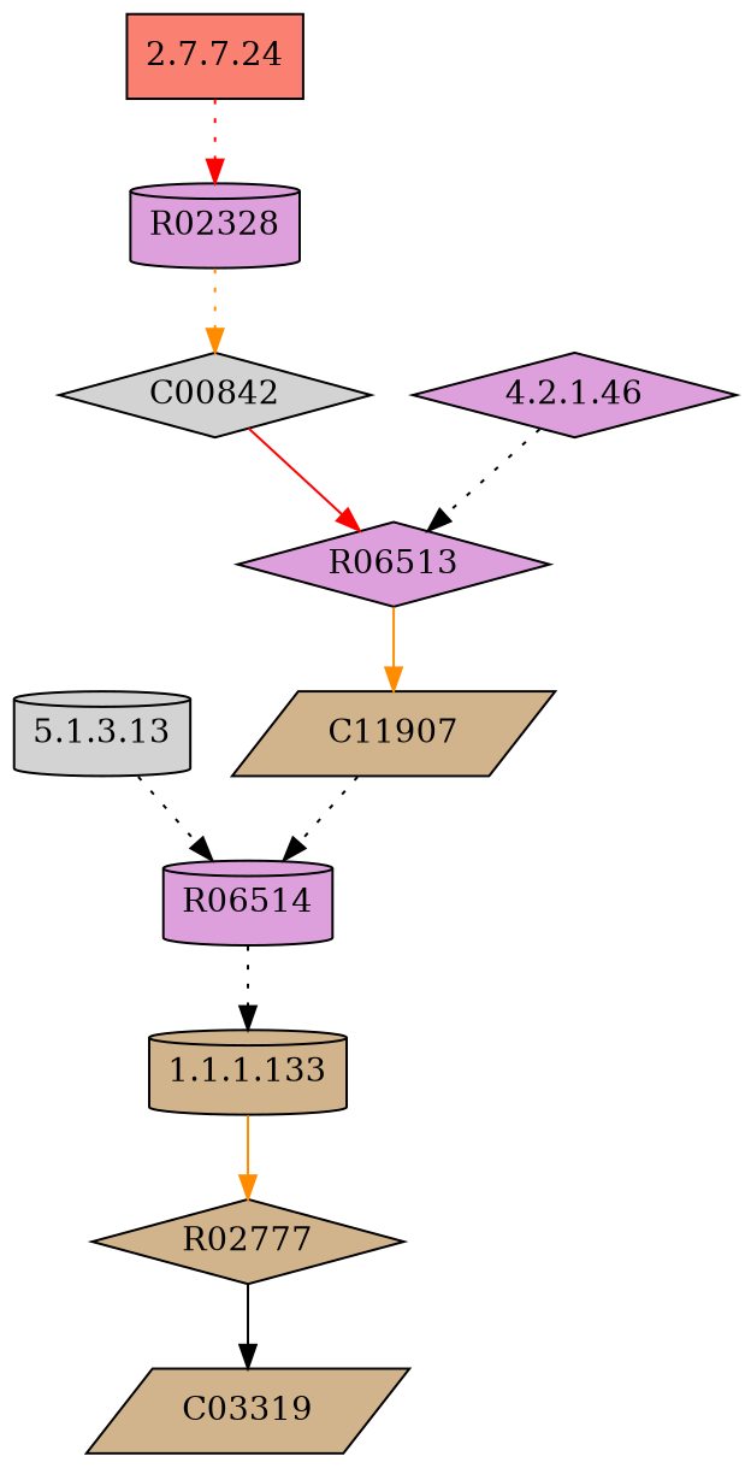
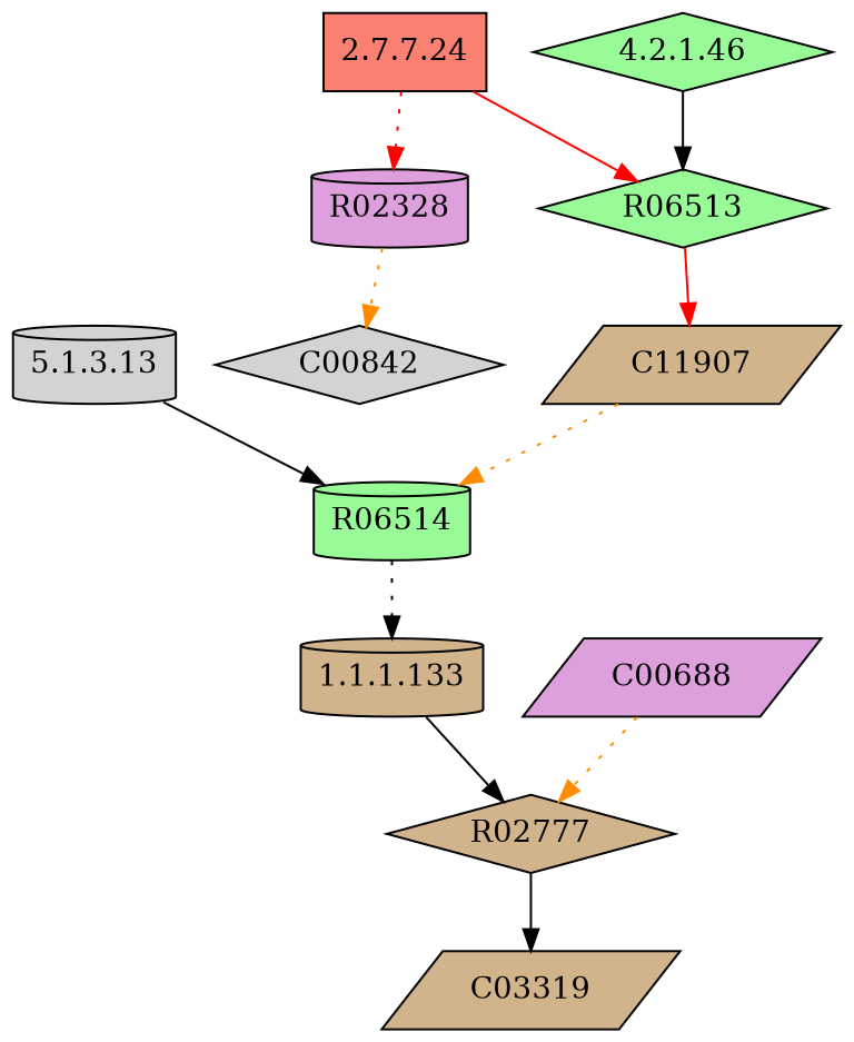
  digraph {
    node [fillcolor=tan shape=cylinder style=filled type=E]
    edge [color=black style=dotted]
    "5.1.3.13" [fillcolor=lightgrey]
-   R06514 [fillcolor=plum type=R]
+   R06514 [fillcolor=palegreen type=R]
    "1.1.1.133"
    "2.7.7.24" [fillcolor=salmon shape=box]
    R02328 [fillcolor=plum type=R]
    C00842 [fillcolor=lightgrey shape=diamond type=C]
    R02777 [shape=diamond type=R]
    C03319 [shape=parallelogram type=C]
-   "4.2.1.46" [fillcolor=plum shape=diamond]
-   R06513 [fillcolor=plum shape=diamond type=R]
+   "4.2.1.46" [fillcolor=palegreen shape=diamond]
+   R06513 [fillcolor=palegreen shape=diamond type=R]
    C11907 [shape=parallelogram type=C]
-   "5.1.3.13" -> R06514
+   C00688 [fillcolor=plum shape=parallelogram type=C]
+   "5.1.3.13" -> R06514 [style=solid]
    R06514 -> "1.1.1.133"
-   "1.1.1.133" -> R02777 [color=darkorange style=solid]
+   "1.1.1.133" -> R02777 [style=solid]
    "2.7.7.24" -> R02328 [color=red]
    R02328 -> C00842 [color=darkorange]
-   C00842 -> R06513 [color=red style=solid]
+   "2.7.7.24" -> R06513 [color=red style=solid]
    R02777 -> C03319 [style=solid]
-   "4.2.1.46" -> R06513
-   R06513 -> C11907 [color=darkorange style=solid]
-   C11907 -> R06514
+   "4.2.1.46" -> R06513 [style=solid]
+   R06513 -> C11907 [color=red style=solid]
+   C11907 -> R06514 [color=darkorange]
+   C00688 -> R02777 [color=darkorange]
  }
